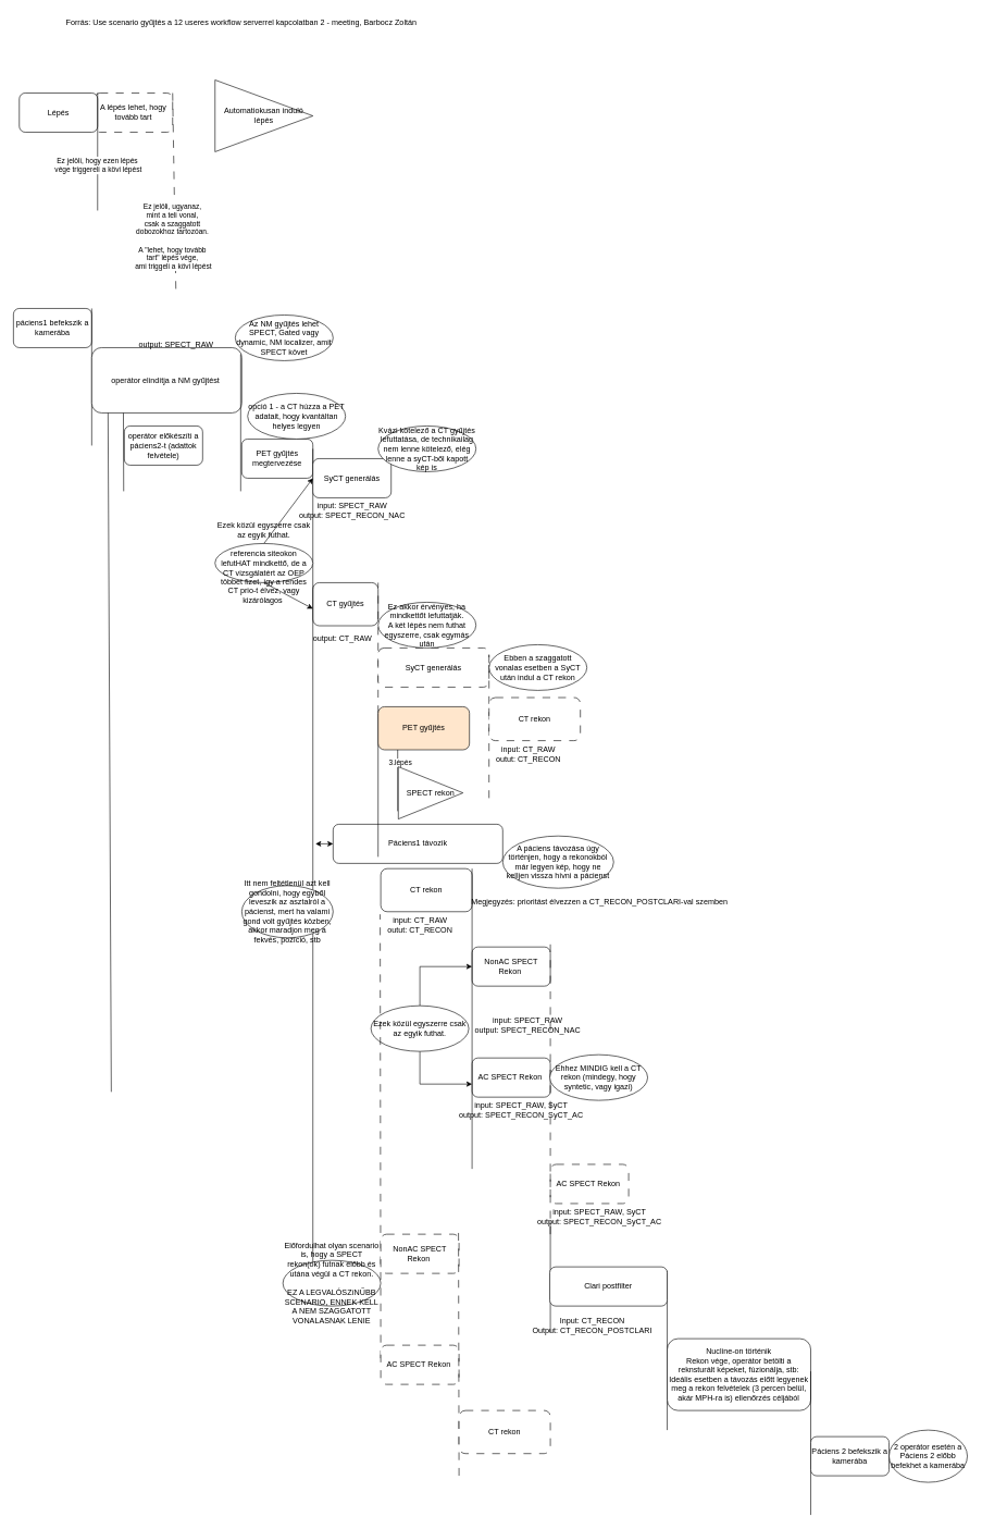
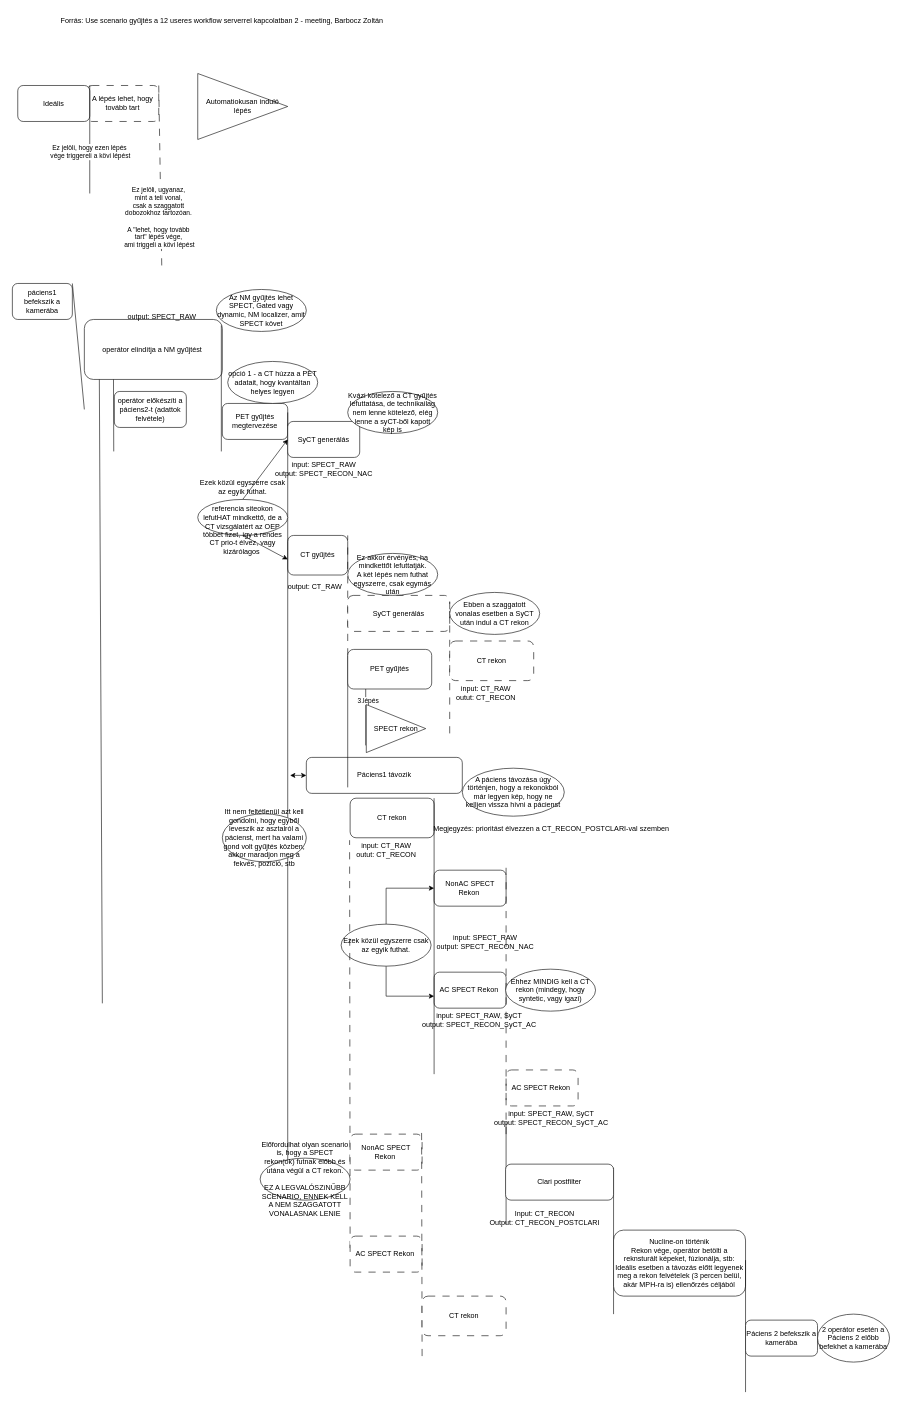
  <mxCell id="0" />
  <mxCell id="1" parent="0" />
  <mxCell id="2" value="&lt;div&gt;PET gyűjtés megtervezése&lt;/div&gt;" style="rounded=1;whiteSpace=wrap;html=1;" parent="1" vertex="1"><mxGeometry x="370" y="672" width="109" height="60" as="geometry" /></mxCell>
  <mxCell id="3" value="A lépés lehet, hogy tovább tart" style="rounded=1;whiteSpace=wrap;html=1;dashed=1;dashPattern=12 12;" parent="1" vertex="1"><mxGeometry x="144" y="142" width="120" height="60" as="geometry" /></mxCell>
- <mxCell id="4" value="Lépés" style="rounded=1;whiteSpace=wrap;html=1;" parent="1" vertex="1"><mxGeometry x="29" y="142" width="120" height="60" as="geometry" /></mxCell>
+ <mxCell id="4" value="Ideális" style="rounded=1;whiteSpace=wrap;html=1;" parent="1" vertex="1"><mxGeometry x="29" y="142" width="120" height="60" as="geometry" /></mxCell>
  <mxCell id="5" value="" style="endArrow=none;html=1;rounded=0;entryX=1;entryY=0;entryDx=0;entryDy=0;" parent="1" target="4" edge="1"><mxGeometry width="50" height="50" relative="1" as="geometry"><mxPoint x="149" y="322" as="sourcePoint" /><mxPoint x="149" y="252" as="targetPoint" /></mxGeometry></mxCell>
  <mxCell id="6" value="Ez jelöli, hogy ezen lépés&amp;nbsp;&lt;div&gt;vége triggereli a kövi lépést&lt;/div&gt;" style="edgeLabel;html=1;align=center;verticalAlign=middle;resizable=0;points=[];" parent="5" vertex="1" connectable="0"><mxGeometry y="-3" relative="1" as="geometry"><mxPoint x="-3" y="20" as="offset" /></mxGeometry></mxCell>
  <mxCell id="7" value="" style="endArrow=none;html=1;rounded=0;dashed=1;dashPattern=12 12;" parent="1" edge="1"><mxGeometry width="50" height="50" relative="1" as="geometry"><mxPoint x="269" y="442" as="sourcePoint" /><mxPoint x="264" y="142" as="targetPoint" /></mxGeometry></mxCell>
  <mxCell id="8" value="Ez jelöli, ugyanaz,&amp;nbsp;&lt;div&gt;mint a teli vonal,&amp;nbsp;&lt;div&gt;csak a szaggatott&amp;nbsp;&lt;/div&gt;&lt;div&gt;dobozokhoz tartozóan.&amp;nbsp;&lt;/div&gt;&lt;div&gt;&lt;br&gt;&lt;/div&gt;&lt;div&gt;A &quot;lehet, hogy tovább&amp;nbsp;&lt;/div&gt;&lt;div&gt;tart&quot; lépés vége,&amp;nbsp;&lt;/div&gt;&lt;div&gt;ami triggeli a kövi lépést&lt;/div&gt;&lt;/div&gt;" style="edgeLabel;html=1;align=center;verticalAlign=middle;resizable=0;points=[];" parent="7" vertex="1" connectable="0"><mxGeometry y="-3" relative="1" as="geometry"><mxPoint x="-5" y="70" as="offset" /></mxGeometry></mxCell>
  <mxCell id="9" value="Forrás:&amp;nbsp;Use scenario gyűjtés a 12 useres workflow serverrel kapcolatban 2 - meeting, Barbocz Zoltán" style="text;html=1;align=center;verticalAlign=middle;resizable=0;points=[];autosize=1;strokeColor=none;fillColor=none;" parent="1" vertex="1"><mxGeometry x="89" y="20" width="560" height="30" as="geometry" /></mxCell>
- <mxCell id="10" value="páciens1 befekszik a kamerába" style="rounded=1;whiteSpace=wrap;html=1;" parent="1" vertex="1"><mxGeometry x="20" y="472" width="120" height="60" as="geometry" /></mxCell>
+ <mxCell id="10" value="páciens1 befekszik a kamerába" style="rounded=1;whiteSpace=wrap;html=1;" parent="1" vertex="1"><mxGeometry x="20" y="472" width="100" height="60" as="geometry" /></mxCell>
  <mxCell id="11" value="" style="endArrow=none;html=1;rounded=0;entryX=1;entryY=0;entryDx=0;entryDy=0;" parent="1" target="10" edge="1"><mxGeometry width="50" height="50" relative="1" as="geometry"><mxPoint x="140" y="682" as="sourcePoint" /><mxPoint x="410" y="642" as="targetPoint" /></mxGeometry></mxCell>
  <mxCell id="12" value="&lt;div&gt;operátor elindítja a&amp;nbsp;NM &lt;span style=&quot;background-color: initial;&quot;&gt;gyűjtést&amp;nbsp;&lt;/span&gt;&lt;/div&gt;" style="rounded=1;whiteSpace=wrap;html=1;" parent="1" vertex="1"><mxGeometry x="140" y="532" width="230" height="100" as="geometry" /></mxCell>
  <mxCell id="13" value="&lt;div&gt;operátor előkészíti a páciens2-t (adattok felvétele)&lt;/div&gt;" style="rounded=1;whiteSpace=wrap;html=1;" parent="1" vertex="1"><mxGeometry x="190" y="652" width="120" height="60" as="geometry" /></mxCell>
  <mxCell id="14" value="" style="endArrow=none;html=1;rounded=0;" parent="1" edge="1"><mxGeometry width="50" height="50" relative="1" as="geometry"><mxPoint x="189" y="752" as="sourcePoint" /><mxPoint x="188.57" y="632" as="targetPoint" /></mxGeometry></mxCell>
  <mxCell id="15" style="edgeStyle=orthogonalEdgeStyle;rounded=0;orthogonalLoop=1;jettySize=auto;html=1;exitX=0;exitY=0.5;exitDx=0;exitDy=0;startArrow=classic;startFill=1;" parent="1" source="16" edge="1"><mxGeometry relative="1" as="geometry"><mxPoint x="483" y="1292.286" as="targetPoint" /></mxGeometry></mxCell>
  <mxCell id="16" value="Páciens1 távozik" style="rounded=1;whiteSpace=wrap;html=1;" parent="1" vertex="1"><mxGeometry x="510" y="1262" width="260" height="60" as="geometry" /></mxCell>
  <mxCell id="17" value="NonAC SPECT Rekon&amp;nbsp;" style="rounded=1;whiteSpace=wrap;html=1;" parent="1" vertex="1"><mxGeometry x="723" y="1450" width="120" height="60" as="geometry" /></mxCell>
  <mxCell id="18" value="" style="endArrow=none;html=1;rounded=0;entryX=1;entryY=0;entryDx=0;entryDy=0;" parent="1" edge="1"><mxGeometry width="50" height="50" relative="1" as="geometry"><mxPoint x="1022.13" y="2190" as="sourcePoint" /><mxPoint x="1022.13" y="1946" as="targetPoint" /></mxGeometry></mxCell>
  <mxCell id="19" value="&lt;div&gt;Nucline-on történik&lt;/div&gt;Rekon vége, operátor betölti a reknsturált képeket, fúzionálja, stb: Ideális esetben a távozás előtt legyenek meg a rekon felvételek (3 percen belül, akár MPH-ra is) ellenőrzés céljából" style="rounded=1;whiteSpace=wrap;html=1;" parent="1" vertex="1"><mxGeometry x="1022.13" y="2050" width="220" height="110" as="geometry" /></mxCell>
  <mxCell id="20" value="" style="endArrow=none;html=1;rounded=0;entryX=1;entryY=0;entryDx=0;entryDy=0;" parent="1" edge="1"><mxGeometry width="50" height="50" relative="1" as="geometry"><mxPoint x="1242.13" y="2320" as="sourcePoint" /><mxPoint x="1242.13" y="2100" as="targetPoint" /></mxGeometry></mxCell>
  <mxCell id="21" value="&lt;div&gt;Páciens 2 befekszik a kamerába&lt;/div&gt;" style="rounded=1;whiteSpace=wrap;html=1;" parent="1" vertex="1"><mxGeometry x="1242.13" y="2200" width="120" height="60" as="geometry" /></mxCell>
  <mxCell id="22" value="output: SPECT_RAW" style="text;html=1;align=center;verticalAlign=middle;resizable=0;points=[];autosize=1;strokeColor=none;fillColor=none;" parent="1" vertex="1"><mxGeometry x="199" y="512" width="140" height="30" as="geometry" /></mxCell>
  <mxCell id="23" value="&lt;div&gt;&lt;div&gt;input: SPECT_RAW&lt;/div&gt;&lt;div&gt;output: SPECT_RECON_NAC&lt;/div&gt;&lt;/div&gt;" style="text;html=1;align=center;verticalAlign=middle;resizable=0;points=[];autosize=1;strokeColor=none;fillColor=none;" parent="1" vertex="1"><mxGeometry x="713" y="1550" width="190" height="40" as="geometry" /></mxCell>
  <mxCell id="24" value="CT gyűjtés" style="rounded=1;whiteSpace=wrap;html=1;" parent="1" vertex="1"><mxGeometry x="479" y="892" width="100" height="66" as="geometry" /></mxCell>
  <mxCell id="25" value="&lt;div&gt;output: CT_RAW&lt;/div&gt;" style="text;html=1;align=center;verticalAlign=middle;resizable=0;points=[];autosize=1;strokeColor=none;fillColor=none;" parent="1" vertex="1"><mxGeometry x="469" y="962" width="110" height="30" as="geometry" /></mxCell>
  <mxCell id="26" value="" style="endArrow=none;html=1;rounded=0;entryX=1;entryY=0;entryDx=0;entryDy=0;" parent="1" edge="1"><mxGeometry width="50" height="50" relative="1" as="geometry"><mxPoint x="579" y="1312" as="sourcePoint" /><mxPoint x="579" y="1092" as="targetPoint" /></mxGeometry></mxCell>
  <mxCell id="27" value="CT rekon" style="rounded=1;whiteSpace=wrap;html=1;" parent="1" vertex="1"><mxGeometry x="583" y="1330" width="140" height="66" as="geometry" /></mxCell>
  <mxCell id="28" value="&lt;div&gt;input: CT_RAW&lt;/div&gt;&lt;div&gt;outut: CT_RECON&lt;/div&gt;" style="text;html=1;align=center;verticalAlign=middle;resizable=0;points=[];autosize=1;strokeColor=none;fillColor=none;" parent="1" vertex="1"><mxGeometry x="583" y="1396" width="120" height="40" as="geometry" /></mxCell>
  <mxCell id="29" value="" style="endArrow=none;html=1;rounded=0;entryX=1;entryY=0;entryDx=0;entryDy=0;" parent="1" edge="1"><mxGeometry width="50" height="50" relative="1" as="geometry"><mxPoint x="843" y="2040" as="sourcePoint" /><mxPoint x="843" y="1870" as="targetPoint" /></mxGeometry></mxCell>
  <mxCell id="30" value="&lt;div&gt;Clari postfilter&lt;/div&gt;" style="rounded=1;whiteSpace=wrap;html=1;" parent="1" vertex="1"><mxGeometry x="842.13" y="1940" width="180" height="60" as="geometry" /></mxCell>
  <mxCell id="31" value="&lt;div&gt;Input: CT_RECON&lt;/div&gt;&lt;div&gt;Output: CT_RECON_POSTCLARI&lt;/div&gt;" style="text;html=1;align=center;verticalAlign=middle;resizable=0;points=[];autosize=1;strokeColor=none;fillColor=none;" parent="1" vertex="1"><mxGeometry x="802.13" y="2010" width="210" height="40" as="geometry" /></mxCell>
  <mxCell id="32" value="" style="endArrow=none;html=1;rounded=0;entryX=1;entryY=0.25;entryDx=0;entryDy=0;" parent="1" target="2" edge="1"><mxGeometry width="50" height="50" relative="1" as="geometry"><mxPoint x="479" y="1938.667" as="sourcePoint" /><mxPoint x="478" y="542" as="targetPoint" /></mxGeometry></mxCell>
  <mxCell id="33" value="SyCT generálás" style="rounded=1;whiteSpace=wrap;html=1;" parent="1" vertex="1"><mxGeometry x="479" y="702" width="120" height="60" as="geometry" /></mxCell>
  <mxCell id="34" value="&lt;div&gt;input: SPECT_RAW&lt;/div&gt;&lt;div&gt;output: SPECT_RECON_NAC&lt;/div&gt;" style="text;html=1;align=center;verticalAlign=middle;resizable=0;points=[];autosize=1;strokeColor=none;fillColor=none;" parent="1" vertex="1"><mxGeometry x="444" y="762" width="190" height="40" as="geometry" /></mxCell>
  <mxCell id="35" value="AC SPECT Rekon&amp;nbsp;" style="rounded=1;whiteSpace=wrap;html=1;" parent="1" vertex="1"><mxGeometry x="723" y="1620" width="120" height="60" as="geometry" /></mxCell>
  <mxCell id="36" value="&lt;div&gt;&lt;div&gt;input: SPECT_RAW, SyCT&lt;/div&gt;&lt;div&gt;output: SPECT_RECON_SyCT_AC&lt;/div&gt;&lt;/div&gt;" style="text;html=1;align=center;verticalAlign=middle;resizable=0;points=[];autosize=1;strokeColor=none;fillColor=none;" parent="1" vertex="1"><mxGeometry x="693" y="1680" width="210" height="40" as="geometry" /></mxCell>
  <mxCell id="37" value="" style="endArrow=none;html=1;rounded=0;" parent="1" edge="1"><mxGeometry width="50" height="50" relative="1" as="geometry"><mxPoint x="170" y="1672" as="sourcePoint" /><mxPoint x="165" y="632" as="targetPoint" /></mxGeometry></mxCell>
  <mxCell id="38" value="Kvázi kötelező a CT gyűjtés lefuttatása, de technikailag nem lenne kötelező, elég lenne a syCT-ből kapott kép is" style="ellipse;whiteSpace=wrap;html=1;" parent="1" vertex="1"><mxGeometry x="579" y="652" width="150" height="70" as="geometry" /></mxCell>
  <mxCell id="39" value="Ezek közül egyszerre csak az egyik futhat.&lt;div&gt;&lt;br&gt;&lt;div&gt;referencia siteokon lefutHAT mindkettő, de a CT vizsgálatért az OEP többet fizet, így a rendes CT prio-t élvez, vagy kizárólagos&amp;nbsp;&lt;/div&gt;&lt;/div&gt;" style="ellipse;whiteSpace=wrap;html=1;" parent="1" vertex="1"><mxGeometry x="329" y="832" width="150" height="60" as="geometry" /></mxCell>
  <mxCell id="40" value="" style="edgeStyle=none;orthogonalLoop=1;jettySize=auto;html=1;rounded=0;exitX=0.5;exitY=0;exitDx=0;exitDy=0;entryX=0;entryY=0.5;entryDx=0;entryDy=0;" parent="1" source="39" target="33" edge="1"><mxGeometry width="100" relative="1" as="geometry"><mxPoint x="339" y="802" as="sourcePoint" /><mxPoint x="439" y="802" as="targetPoint" /><Array as="points" /></mxGeometry></mxCell>
  <mxCell id="41" value="" style="edgeStyle=none;orthogonalLoop=1;jettySize=auto;html=1;rounded=0;exitX=0.5;exitY=1;exitDx=0;exitDy=0;" parent="1" source="39" edge="1"><mxGeometry width="100" relative="1" as="geometry"><mxPoint x="329" y="952" as="sourcePoint" /><mxPoint x="479" y="932" as="targetPoint" /><Array as="points" /></mxGeometry></mxCell>
  <mxCell id="42" value="" style="endArrow=none;html=1;rounded=0;dashed=1;dashPattern=12 12;" parent="1" edge="1"><mxGeometry width="50" height="50" relative="1" as="geometry"><mxPoint x="579" y="1092" as="sourcePoint" /><mxPoint x="579" y="892" as="targetPoint" /></mxGeometry></mxCell>
  <mxCell id="43" value="SyCT generálás" style="rounded=1;whiteSpace=wrap;html=1;dashed=1;dashPattern=12 12;" parent="1" vertex="1"><mxGeometry x="579" y="992" width="170" height="60" as="geometry" /></mxCell>
  <mxCell id="44" value="Ez akkor érvényes, ha mindkettőt lefuttatják.&lt;div&gt;A két lépés nem futhat egyszerre, csak egymás után&lt;/div&gt;" style="ellipse;whiteSpace=wrap;html=1;" parent="1" vertex="1"><mxGeometry x="579" y="922" width="150" height="70" as="geometry" /></mxCell>
  <mxCell id="45" value="" style="endArrow=none;html=1;rounded=0;entryX=1;entryY=0;entryDx=0;entryDy=0;dashed=1;dashPattern=12 12;" parent="1" edge="1"><mxGeometry width="50" height="50" relative="1" as="geometry"><mxPoint x="749" y="1222" as="sourcePoint" /><mxPoint x="749" y="1002" as="targetPoint" /></mxGeometry></mxCell>
  <mxCell id="46" value="CT rekon" style="rounded=1;whiteSpace=wrap;html=1;dashed=1;dashPattern=12 12;" parent="1" vertex="1"><mxGeometry x="749" y="1068" width="140" height="66" as="geometry" /></mxCell>
  <mxCell id="47" value="&lt;div&gt;input: CT_RAW&lt;/div&gt;&lt;div&gt;outut: CT_RECON&lt;/div&gt;" style="text;html=1;align=center;verticalAlign=middle;resizable=0;points=[];autosize=1;strokeColor=none;fillColor=none;" parent="1" vertex="1"><mxGeometry x="749" y="1134" width="120" height="40" as="geometry" /></mxCell>
  <mxCell id="48" value="Ebben a szaggatott vonalas esetben a SyCT után indul a CT rekon" style="ellipse;whiteSpace=wrap;html=1;" parent="1" vertex="1"><mxGeometry x="749" y="987" width="150" height="70" as="geometry" /></mxCell>
  <mxCell id="49" value="" style="endArrow=none;html=1;rounded=0;entryX=1;entryY=0;entryDx=0;entryDy=0;" parent="1" edge="1"><mxGeometry width="50" height="50" relative="1" as="geometry"><mxPoint x="723" y="1790" as="sourcePoint" /><mxPoint x="723" y="1330" as="targetPoint" /></mxGeometry></mxCell>
  <mxCell id="50" style="edgeStyle=orthogonalEdgeStyle;rounded=0;orthogonalLoop=1;jettySize=auto;html=1;" parent="1" source="52" edge="1"><mxGeometry relative="1" as="geometry"><mxPoint x="723" y="1480" as="targetPoint" /><Array as="points"><mxPoint x="643" y="1480" /></Array></mxGeometry></mxCell>
  <mxCell id="51" style="edgeStyle=orthogonalEdgeStyle;rounded=0;orthogonalLoop=1;jettySize=auto;html=1;" parent="1" source="52" edge="1"><mxGeometry relative="1" as="geometry"><mxPoint x="723" y="1660" as="targetPoint" /><Array as="points"><mxPoint x="643" y="1660" /></Array></mxGeometry></mxCell>
  <mxCell id="52" value="Ezek közül egyszerre csak az egyik futhat." style="ellipse;whiteSpace=wrap;html=1;" parent="1" vertex="1"><mxGeometry x="568" y="1540" width="150" height="70" as="geometry" /></mxCell>
  <mxCell id="53" value="AC SPECT Rekon&amp;nbsp;" style="rounded=1;whiteSpace=wrap;html=1;dashed=1;dashPattern=12 12;" parent="1" vertex="1"><mxGeometry x="843" y="1783" width="120" height="60" as="geometry" /></mxCell>
  <mxCell id="54" value="&lt;div&gt;&lt;div&gt;input: SPECT_RAW, SyCT&lt;/div&gt;&lt;div&gt;output: SPECT_RECON_SyCT_AC&lt;/div&gt;&lt;/div&gt;" style="text;html=1;align=center;verticalAlign=middle;resizable=0;points=[];autosize=1;strokeColor=none;fillColor=none;" parent="1" vertex="1"><mxGeometry x="813" y="1843" width="210" height="40" as="geometry" /></mxCell>
  <mxCell id="55" value="" style="endArrow=none;html=1;rounded=0;entryX=1;entryY=0;entryDx=0;entryDy=0;dashed=1;dashPattern=12 12;" parent="1" edge="1"><mxGeometry width="50" height="50" relative="1" as="geometry"><mxPoint x="843" y="1890" as="sourcePoint" /><mxPoint x="843" y="1440" as="targetPoint" /></mxGeometry></mxCell>
  <mxCell id="56" value="Előfordulhat olyan scenario is, hogy a SPECT rekon(ok) futnak előbb és utána végül a CT rekon.&lt;div&gt;&lt;br&gt;&lt;/div&gt;&lt;div&gt;EZ A LEGVALÓSZíNŰBB SCENARIO, ENNEK KELL A NEM SZAGGATOTT VONALASNAK LENIE&lt;/div&gt;" style="ellipse;whiteSpace=wrap;html=1;" parent="1" vertex="1"><mxGeometry x="433" y="1930" width="150" height="70" as="geometry" /></mxCell>
  <mxCell id="57" value="" style="endArrow=none;html=1;rounded=0;entryX=1;entryY=0;entryDx=0;entryDy=0;dashed=1;dashPattern=12 12;" parent="1" edge="1"><mxGeometry width="50" height="50" relative="1" as="geometry"><mxPoint x="583" y="2080" as="sourcePoint" /><mxPoint x="582.13" y="1400" as="targetPoint" /></mxGeometry></mxCell>
  <mxCell id="58" value="NonAC SPECT Rekon&amp;nbsp;" style="rounded=1;whiteSpace=wrap;html=1;dashed=1;dashPattern=12 12;" parent="1" vertex="1"><mxGeometry x="583" y="1890" width="120" height="60" as="geometry" /></mxCell>
  <mxCell id="59" value="AC SPECT Rekon&amp;nbsp;" style="rounded=1;whiteSpace=wrap;html=1;dashed=1;dashPattern=12 12;" parent="1" vertex="1"><mxGeometry x="583" y="2060" width="120" height="60" as="geometry" /></mxCell>
  <mxCell id="60" value="" style="endArrow=none;html=1;rounded=0;entryX=1;entryY=0;entryDx=0;entryDy=0;dashed=1;dashPattern=12 12;" parent="1" edge="1"><mxGeometry width="50" height="50" relative="1" as="geometry"><mxPoint x="703" y="2260" as="sourcePoint" /><mxPoint x="702.13" y="1880" as="targetPoint" /></mxGeometry></mxCell>
  <mxCell id="61" value="CT rekon" style="rounded=1;whiteSpace=wrap;html=1;dashed=1;dashPattern=12 12;" parent="1" vertex="1"><mxGeometry x="703" y="2160" width="140" height="66" as="geometry" /></mxCell>
  <mxCell id="62" value="A páciens távozása úgy történjen, hogy a rekonokból már legyen kép, hogy ne kelljen vissza hívni a pácienst" style="ellipse;whiteSpace=wrap;html=1;" parent="1" vertex="1"><mxGeometry x="770" y="1280" width="170" height="80" as="geometry" /></mxCell>
  <mxCell id="63" value="Itt nem feltétlenül azt kell gondolni, hogy egyből leveszik az asztalról a pácienst, mert ha valami gond volt gyűjtés közben, akkor maradjon meg a fekvés, pozíció, stb" style="ellipse;whiteSpace=wrap;html=1;" parent="1" vertex="1"><mxGeometry x="370" y="1356" width="140" height="80" as="geometry" /></mxCell>
  <mxCell id="64" value="Ehhez MINDIG kell a CT rekon (mindegy, hogy syntetic, vagy igazi)" style="ellipse;whiteSpace=wrap;html=1;" parent="1" vertex="1"><mxGeometry x="842.13" y="1615" width="150" height="70" as="geometry" /></mxCell>
  <mxCell id="65" value="Az NM gyűjtés lehet SPECT, Gated vagy dynamic, NM localizer, amit SPECT követ" style="ellipse;whiteSpace=wrap;html=1;" parent="1" vertex="1"><mxGeometry x="360" y="482" width="150" height="70" as="geometry" /></mxCell>
  <mxCell id="66" value="" style="endArrow=none;html=1;rounded=0;entryX=1;entryY=0;entryDx=0;entryDy=0;" parent="1" edge="1"><mxGeometry width="50" height="50" relative="1" as="geometry"><mxPoint x="368.33" y="752" as="sourcePoint" /><mxPoint x="368.33" y="542" as="targetPoint" /></mxGeometry></mxCell>
  <mxCell id="67" value="opció 1 - a CT húzza a PET adatait, hogy kvantáltan helyes legyen" style="ellipse;whiteSpace=wrap;html=1;" parent="1" vertex="1"><mxGeometry x="379" y="602" width="150" height="70" as="geometry" /></mxCell>
- <mxCell id="68" value="PET gyűjtés" style="rounded=1;whiteSpace=wrap;html=1;fillColor=#ffe6cc;" parent="1" vertex="1"><mxGeometry x="579" y="1082" width="140" height="66" as="geometry" /></mxCell>
+ <mxCell id="68" value="PET gyűjtés" style="rounded=1;whiteSpace=wrap;html=1;" parent="1" vertex="1"><mxGeometry x="579" y="1082" width="140" height="66" as="geometry" /></mxCell>
  <mxCell id="69" value="" style="endArrow=none;html=1;rounded=0;entryX=1;entryY=0;entryDx=0;entryDy=0;" parent="1" edge="1"><mxGeometry width="50" height="50" relative="1" as="geometry"><mxPoint x="609" y="1242" as="sourcePoint" /><mxPoint x="609" y="1148" as="targetPoint" /></mxGeometry></mxCell>
  <mxCell id="70" value="3.lépés" style="edgeLabel;html=1;align=center;verticalAlign=middle;resizable=0;points=[];" parent="69" vertex="1" connectable="0"><mxGeometry x="0.603" y="-3" relative="1" as="geometry"><mxPoint as="offset" /></mxGeometry></mxCell>
  <mxCell id="71" value="SPECT rekon" style="triangle;whiteSpace=wrap;html=1;" parent="1" vertex="1"><mxGeometry x="610" y="1174" width="99" height="80" as="geometry" /></mxCell>
  <mxCell id="72" value="Automatiokusan induló lépés" style="triangle;whiteSpace=wrap;html=1;" parent="1" vertex="1"><mxGeometry x="329" y="122" width="150" height="110" as="geometry" /></mxCell>
  <mxCell id="73" value="2 operátor esetén a Páciens 2 előbb befekhet a kamerába" style="ellipse;whiteSpace=wrap;html=1;" vertex="1" parent="1"><mxGeometry x="1362.13" y="2190" width="120" height="80" as="geometry" /></mxCell>
  <mxCell id="74" value="Megjegyzés: prioritást élvezzen a CT_RECON_POSTCLARI-val szemben" style="text;html=1;align=center;verticalAlign=middle;resizable=0;points=[];autosize=1;strokeColor=none;fillColor=none;" vertex="1" parent="1"><mxGeometry x="708" y="1366" width="420" height="30" as="geometry" /></mxCell>
